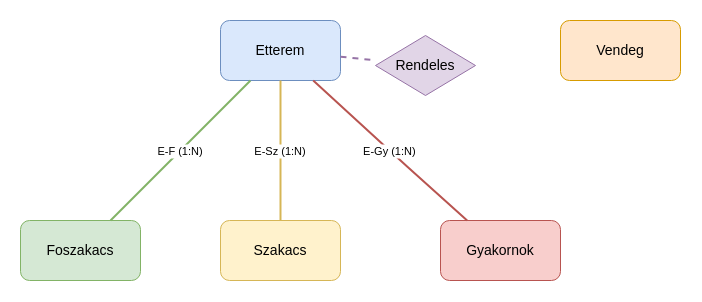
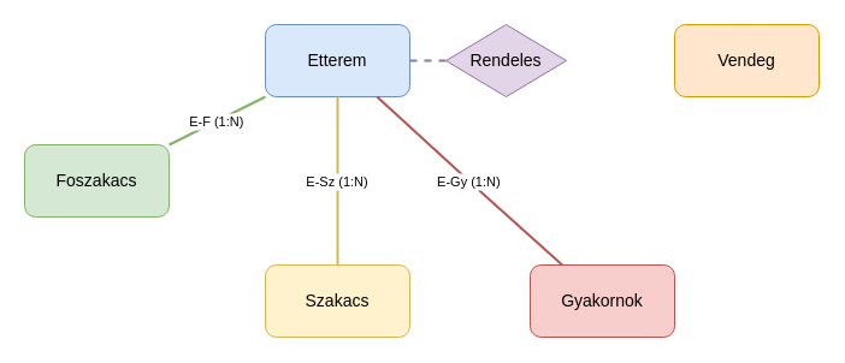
  <mxCell id="0" />
  <mxCell id="1" parent="0" />
  <mxCell id="2" value="Etterem" style="shape=rectangle;rounded=1;whiteSpace=wrap;html=1;fillColor=#dae8fc;strokeColor=#6c8ebf;fontSize=14;" parent="1" vertex="1"><mxGeometry x="220" y="20" width="120" height="60" as="geometry" /></mxCell>
  <mxCell id="3" value="Vendeg" style="shape=rectangle;rounded=1;whiteSpace=wrap;html=1;fillColor=#ffe6cc;strokeColor=#d79b00;fontSize=14;" parent="1" vertex="1"><mxGeometry x="560" y="20" width="120" height="60" as="geometry" /></mxCell>
- <mxCell id="4" value="Foszakacs" style="shape=rectangle;rounded=1;whiteSpace=wrap;html=1;fillColor=#d5e8d4;strokeColor=#82b366;fontSize=14;" parent="1" vertex="1"><mxGeometry x="20" y="220" width="120" height="60" as="geometry" /></mxCell>
+ <mxCell id="4" value="Foszakacs" style="shape=rectangle;rounded=1;whiteSpace=wrap;html=1;fillColor=#d5e8d4;strokeColor=#82b366;fontSize=14;" parent="1" vertex="1"><mxGeometry x="20" y="120" width="120" height="60" as="geometry" /></mxCell>
  <mxCell id="5" value="Szakacs" style="shape=rectangle;rounded=1;whiteSpace=wrap;html=1;fillColor=#fff2cc;strokeColor=#d6b656;fontSize=14;" parent="1" vertex="1"><mxGeometry x="220" y="220" width="120" height="60" as="geometry" /></mxCell>
  <mxCell id="6" value="Gyakornok" style="shape=rectangle;rounded=1;whiteSpace=wrap;html=1;fillColor=#f8cecc;strokeColor=#b85450;fontSize=14;" parent="1" vertex="1"><mxGeometry x="440" y="220" width="120" height="60" as="geometry" /></mxCell>
  <mxCell id="7" value="E-F (1:N)" style="endArrow=none;strokeColor=#82b366;strokeWidth=2;" parent="1" source="2" target="4" edge="1"><mxGeometry relative="1" as="geometry" /></mxCell>
  <mxCell id="8" value="E-Sz (1:N)" style="endArrow=none;strokeColor=#d6b656;strokeWidth=2;" parent="1" source="2" target="5" edge="1"><mxGeometry relative="1" as="geometry" /></mxCell>
  <mxCell id="9" value="E-Gy (1:N)" style="endArrow=none;strokeColor=#b85450;strokeWidth=2;" parent="1" source="2" target="6" edge="1"><mxGeometry relative="1" as="geometry"><Array as="points"><mxPoint x="400" y="160" /></Array></mxGeometry></mxCell>
  <mxCell id="10" value="" style="endArrow=none;strokeColor=#9673a6;strokeWidth=2;dashed=1;" edge="1" parent="1" source="2" target="11"><mxGeometry relative="1" as="geometry"><mxPoint x="340" y="50" as="sourcePoint" /><mxPoint x="520" y="50" as="targetPoint" /></mxGeometry></mxCell>
- <mxCell id="11" value="Rendeles" style="shape=rhombus;whiteSpace=wrap;html=1;fillColor=#e1d5e7;strokeColor=#9673a6;fontSize=14;" parent="1" vertex="1"><mxGeometry x="375" y="35" width="100" height="60" as="geometry" /></mxCell>
+ <mxCell id="11" value="Rendeles" style="shape=rhombus;whiteSpace=wrap;html=1;fillColor=#e1d5e7;strokeColor=#9673a6;fontSize=14;" parent="1" vertex="1"><mxGeometry x="370" y="20" width="100" height="60" as="geometry" /></mxCell>
